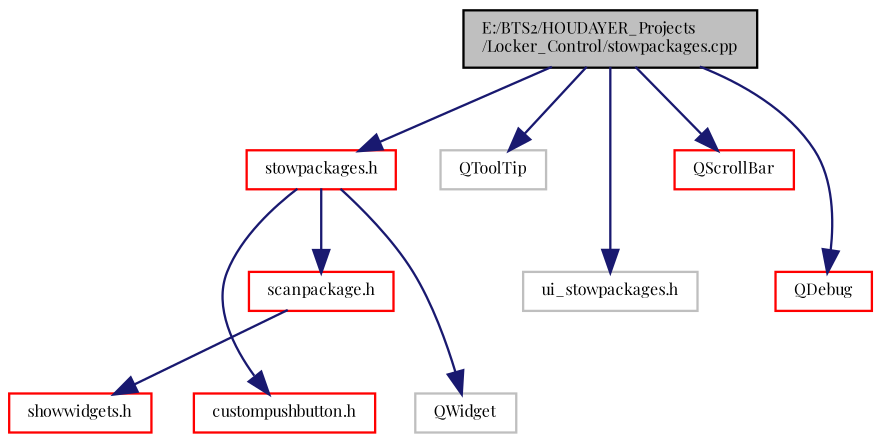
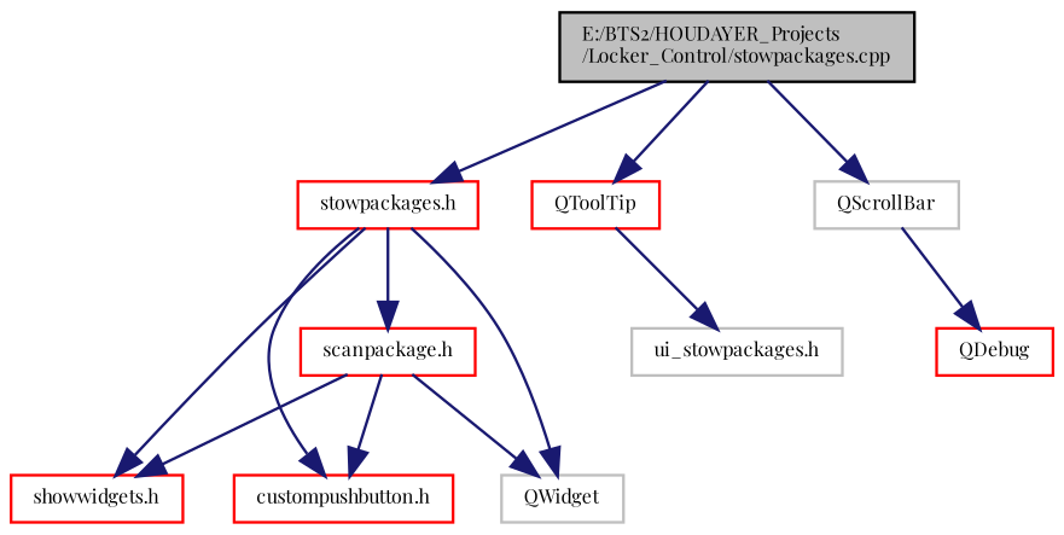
  digraph {
    fontname="Playfair Display"
    node [color=red fontname="Playfair Display" fontsize=7 shape=record]
    edge [color=midnightblue fontname="Playfair Display" fontsize=7 labelfontname=Helvetica labelfontsize=7 style=solid]
    n1 [color=black fillcolor=grey75 fontcolor=black height=0.2 label="E:/BTS2/HOUDAYER_Projects\l/Locker_Control/stowpackages.cpp" style=filled width=0.4]
    n2 [height=0.2 label="stowpackages.h" width=0.4]
    n3 [color=grey75 height=0.2 label="ui_stowpackages.h" width=0.4]
-   n4 [height=0.2 label=QScrollBar width=0.4]
-   n5 [color=grey75 height=0.2 label=QToolTip width=0.4]
+   n4 [color=grey75 height=0.2 label=QScrollBar width=0.4]
+   n5 [height=0.2 label=QToolTip width=0.4]
    n6 [height=0.2 label=QDebug width=0.4]
    n7 [color=grey75 height=0.2 label=QWidget width=0.4]
    n8 [height=0.2 label="showwidgets.h" width=0.4]
    n9 [height=0.2 label="scanpackage.h" width=0.4]
    n10 [height=0.2 label="custompushbutton.h" width=0.4]
    n1 -> n2
-   n1 -> n3
+   n5 -> n3
    n1 -> n4
    n1 -> n5
-   n1 -> n6
+   n4 -> n6
    n2 -> n7
+   n2 -> n8
    n2 -> n9
    n2 -> n10
+   n9 -> n7
    n9 -> n8
+   n9 -> n10
  }
